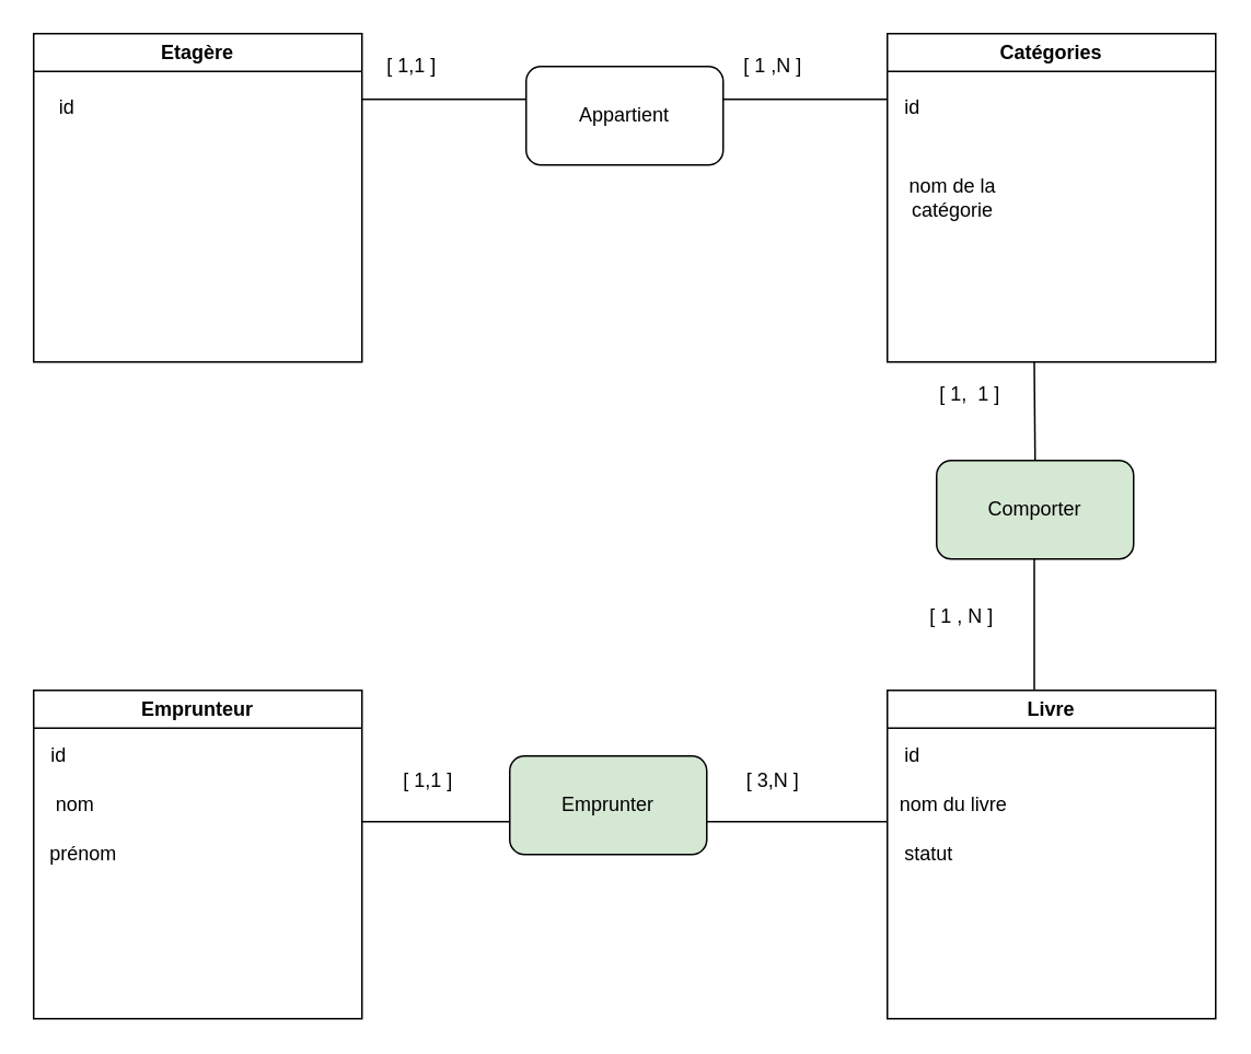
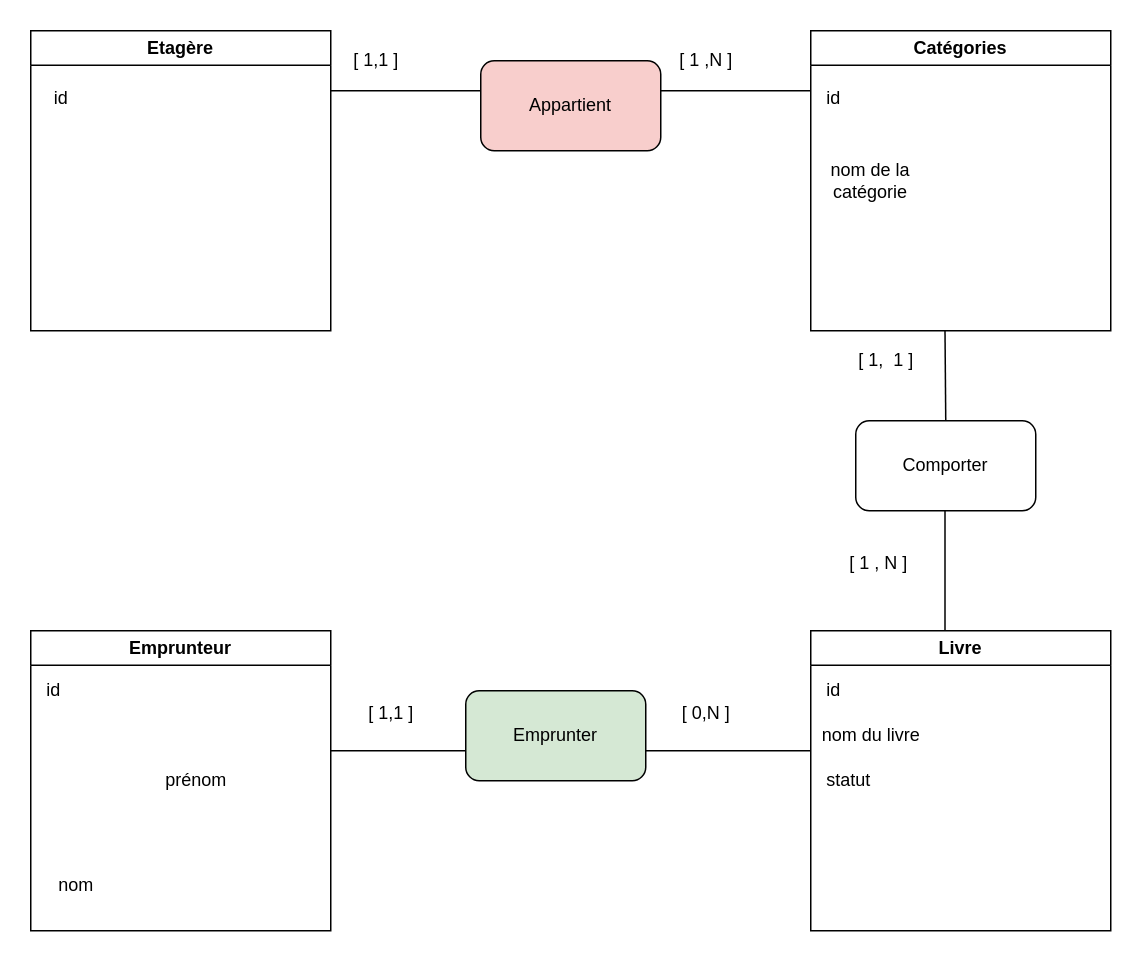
  <mxCell id="0" />
  <mxCell id="1" parent="0" />
  <mxCell id="2" value="Etagère" style="swimlane;whiteSpace=wrap;html=1;" parent="1" vertex="1"><mxGeometry x="20" y="20" width="200" height="200" as="geometry" /></mxCell>
  <mxCell id="3" value="id" style="text;html=1;align=center;verticalAlign=middle;resizable=0;points=[];autosize=1;strokeColor=none;fillColor=none;" parent="2" vertex="1"><mxGeometry x="5" y="30" width="30" height="30" as="geometry" /></mxCell>
  <mxCell id="4" value="Catégories" style="swimlane;whiteSpace=wrap;html=1;startSize=23;" parent="1" vertex="1"><mxGeometry x="540" y="20" width="200" height="200" as="geometry" /></mxCell>
  <mxCell id="5" value="id" style="text;html=1;align=center;verticalAlign=middle;resizable=0;points=[];autosize=1;strokeColor=none;fillColor=none;" parent="4" vertex="1"><mxGeometry y="30" width="30" height="30" as="geometry" /></mxCell>
  <mxCell id="6" value="nom de la catégorie&lt;br&gt;" style="text;html=1;strokeColor=none;fillColor=none;align=center;verticalAlign=middle;whiteSpace=wrap;rounded=0;" parent="4" vertex="1"><mxGeometry x="10" y="85" width="60" height="30" as="geometry" /></mxCell>
  <mxCell id="7" value="Emprunteur" style="swimlane;whiteSpace=wrap;html=1;" parent="1" vertex="1"><mxGeometry x="20" y="420" width="200" height="200" as="geometry" /></mxCell>
  <mxCell id="8" value="id" style="text;html=1;align=center;verticalAlign=middle;resizable=0;points=[];autosize=1;strokeColor=none;fillColor=none;" parent="7" vertex="1"><mxGeometry y="25" width="30" height="30" as="geometry" /></mxCell>
- <mxCell id="9" value="nom&lt;br&gt;" style="text;html=1;align=center;verticalAlign=middle;resizable=0;points=[];autosize=1;strokeColor=none;fillColor=none;" parent="7" vertex="1"><mxGeometry y="55" width="50" height="30" as="geometry" /></mxCell>
- <mxCell id="10" value="prénom" style="text;html=1;align=center;verticalAlign=middle;resizable=0;points=[];autosize=1;strokeColor=none;fillColor=none;" parent="7" vertex="1"><mxGeometry y="85" width="60" height="30" as="geometry" /></mxCell>
+ <mxCell id="9" value="nom&lt;br&gt;" style="text;html=1;align=center;verticalAlign=middle;resizable=0;points=[];autosize=1;strokeColor=none;fillColor=none;" parent="7" vertex="1"><mxGeometry x="5" y="155" width="50" height="30" as="geometry" /></mxCell>
+ <mxCell id="10" value="prénom" style="text;html=1;align=center;verticalAlign=middle;resizable=0;points=[];autosize=1;strokeColor=none;fillColor=none;" parent="7" vertex="1"><mxGeometry x="80" y="85" width="60" height="30" as="geometry" /></mxCell>
  <mxCell id="11" value="Livre" style="swimlane;whiteSpace=wrap;html=1;" parent="1" vertex="1"><mxGeometry x="540" y="420" width="200" height="200" as="geometry" /></mxCell>
  <mxCell id="12" value="id" style="text;html=1;align=center;verticalAlign=middle;resizable=0;points=[];autosize=1;strokeColor=none;fillColor=none;" parent="11" vertex="1"><mxGeometry y="25" width="30" height="30" as="geometry" /></mxCell>
  <mxCell id="13" value="nom du livre" style="text;html=1;align=center;verticalAlign=middle;resizable=0;points=[];autosize=1;strokeColor=none;fillColor=none;" parent="11" vertex="1"><mxGeometry x="-5" y="55" width="90" height="30" as="geometry" /></mxCell>
  <mxCell id="14" value="statut" style="text;html=1;align=center;verticalAlign=middle;resizable=0;points=[];autosize=1;strokeColor=none;fillColor=none;" parent="11" vertex="1"><mxGeometry y="85" width="50" height="30" as="geometry" /></mxCell>
- <mxCell id="15" value="Appartient" style="rounded=1;whiteSpace=wrap;html=1;" parent="1" vertex="1"><mxGeometry x="320" y="40" width="120" height="60" as="geometry" /></mxCell>
- <mxCell id="16" value="Comporter" style="rounded=1;whiteSpace=wrap;html=1;fillColor=#d5e8d4;" parent="1" vertex="1"><mxGeometry x="570" y="280" width="120" height="60" as="geometry" /></mxCell>
+ <mxCell id="15" value="Appartient" style="rounded=1;whiteSpace=wrap;html=1;fillColor=#f8cecc;" parent="1" vertex="1"><mxGeometry x="320" y="40" width="120" height="60" as="geometry" /></mxCell>
+ <mxCell id="16" value="Comporter" style="rounded=1;whiteSpace=wrap;html=1;" parent="1" vertex="1"><mxGeometry x="570" y="280" width="120" height="60" as="geometry" /></mxCell>
  <mxCell id="17" value="Emprunter" style="rounded=1;whiteSpace=wrap;html=1;fillColor=#d5e8d4;" parent="1" vertex="1"><mxGeometry x="310" y="460" width="120" height="60" as="geometry" /></mxCell>
  <mxCell id="18" value="" style="endArrow=none;html=1;rounded=0;" parent="1" edge="1"><mxGeometry width="50" height="50" relative="1" as="geometry"><mxPoint x="220" y="60" as="sourcePoint" /><mxPoint x="320" y="60" as="targetPoint" /><Array as="points" /></mxGeometry></mxCell>
  <mxCell id="19" value="" style="endArrow=none;html=1;rounded=0;" parent="1" edge="1"><mxGeometry width="50" height="50" relative="1" as="geometry"><mxPoint x="440" y="60" as="sourcePoint" /><mxPoint x="540" y="60" as="targetPoint" /></mxGeometry></mxCell>
  <mxCell id="20" value="[ 1,1 ]" style="text;html=1;align=center;verticalAlign=middle;resizable=0;points=[];autosize=1;strokeColor=none;fillColor=none;" parent="1" vertex="1"><mxGeometry x="225" y="25" width="50" height="30" as="geometry" /></mxCell>
  <mxCell id="21" value="" style="endArrow=none;html=1;rounded=0;" parent="1" edge="1"><mxGeometry width="50" height="50" relative="1" as="geometry"><mxPoint x="630" y="280" as="sourcePoint" /><mxPoint x="629.5" y="220" as="targetPoint" /></mxGeometry></mxCell>
  <mxCell id="22" value="" style="endArrow=none;html=1;rounded=0;" parent="1" edge="1"><mxGeometry width="50" height="50" relative="1" as="geometry"><mxPoint x="629.5" y="420" as="sourcePoint" /><mxPoint x="629.5" y="340" as="targetPoint" /></mxGeometry></mxCell>
  <mxCell id="23" value="[ 1,&amp;nbsp; 1 ]" style="text;html=1;align=center;verticalAlign=middle;resizable=0;points=[];autosize=1;strokeColor=none;fillColor=none;" parent="1" vertex="1"><mxGeometry x="560" y="225" width="60" height="30" as="geometry" /></mxCell>
  <mxCell id="24" value="[ 1 , N ]" style="text;html=1;align=center;verticalAlign=middle;resizable=0;points=[];autosize=1;strokeColor=none;fillColor=none;" parent="1" vertex="1"><mxGeometry x="555" y="360" width="60" height="30" as="geometry" /></mxCell>
  <mxCell id="25" value="" style="endArrow=none;html=1;rounded=0;" parent="1" edge="1"><mxGeometry width="50" height="50" relative="1" as="geometry"><mxPoint x="220" y="500" as="sourcePoint" /><mxPoint x="310" y="500" as="targetPoint" /></mxGeometry></mxCell>
  <mxCell id="26" value="" style="endArrow=none;html=1;rounded=0;" parent="1" edge="1"><mxGeometry width="50" height="50" relative="1" as="geometry"><mxPoint x="430" y="500" as="sourcePoint" /><mxPoint x="540" y="500" as="targetPoint" /></mxGeometry></mxCell>
  <mxCell id="27" value="[ 1,1 ]" style="text;html=1;align=center;verticalAlign=middle;resizable=0;points=[];autosize=1;strokeColor=none;fillColor=none;" parent="1" vertex="1"><mxGeometry x="235" y="460" width="50" height="30" as="geometry" /></mxCell>
  <mxCell id="28" value="[ 1 ,N ]" style="text;html=1;align=center;verticalAlign=middle;resizable=0;points=[];autosize=1;strokeColor=none;fillColor=none;" parent="1" vertex="1"><mxGeometry x="440" y="25" width="60" height="30" as="geometry" /></mxCell>
- <mxCell id="29" value="[ 3,N ]" style="text;html=1;align=center;verticalAlign=middle;resizable=0;points=[];autosize=1;strokeColor=none;fillColor=none;" parent="1" vertex="1"><mxGeometry x="440" y="460" width="60" height="30" as="geometry" /></mxCell>
+ <mxCell id="29" value="[ 0,N ]" style="text;html=1;align=center;verticalAlign=middle;resizable=0;points=[];autosize=1;strokeColor=none;fillColor=none;" parent="1" vertex="1"><mxGeometry x="440" y="460" width="60" height="30" as="geometry" /></mxCell>
